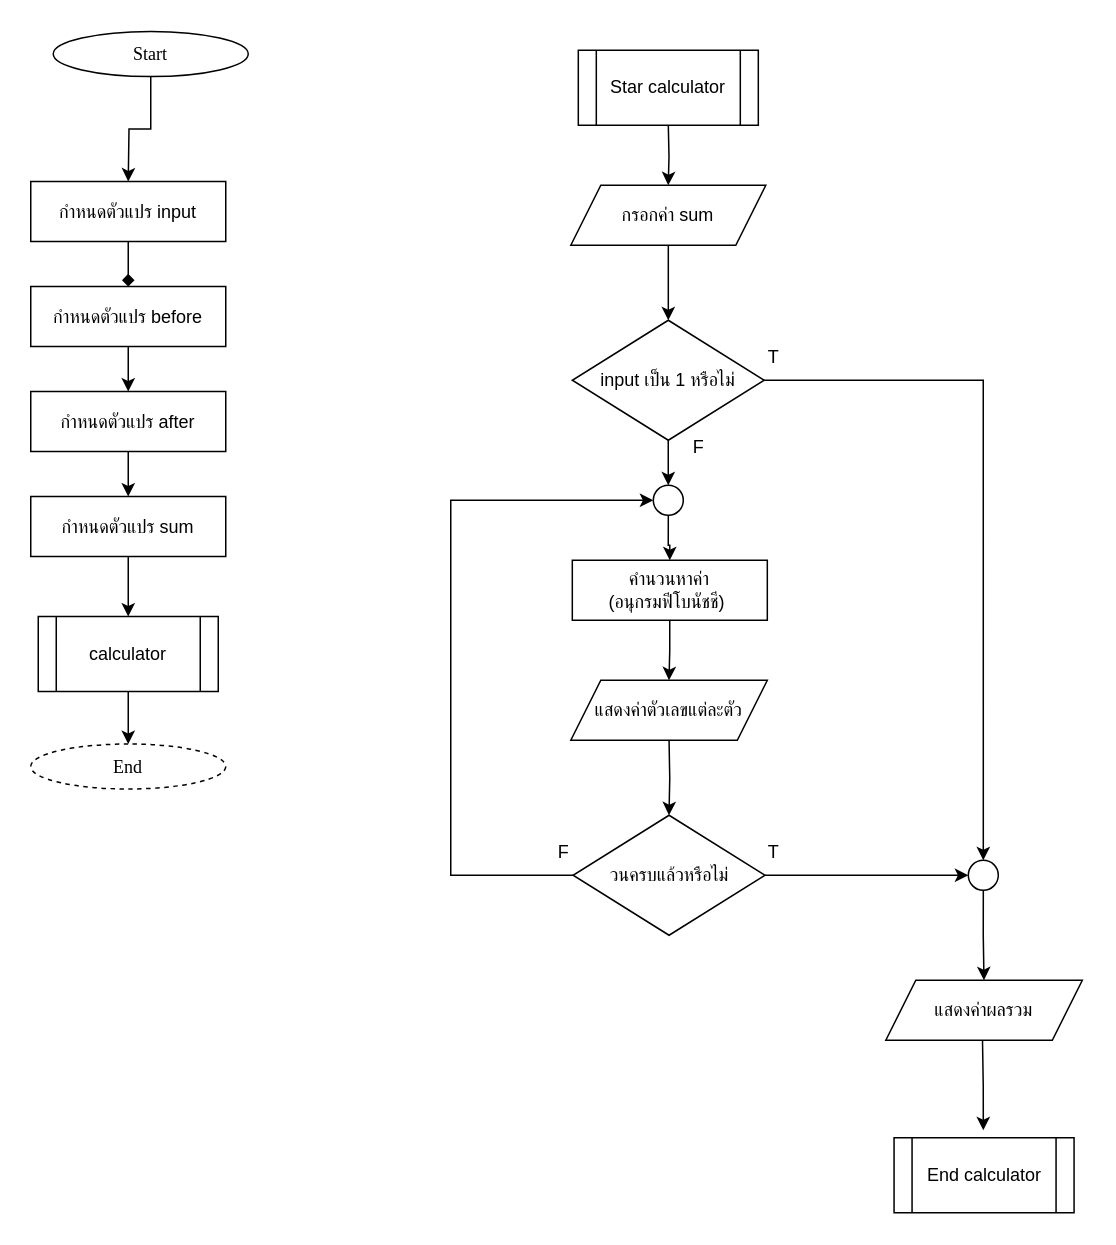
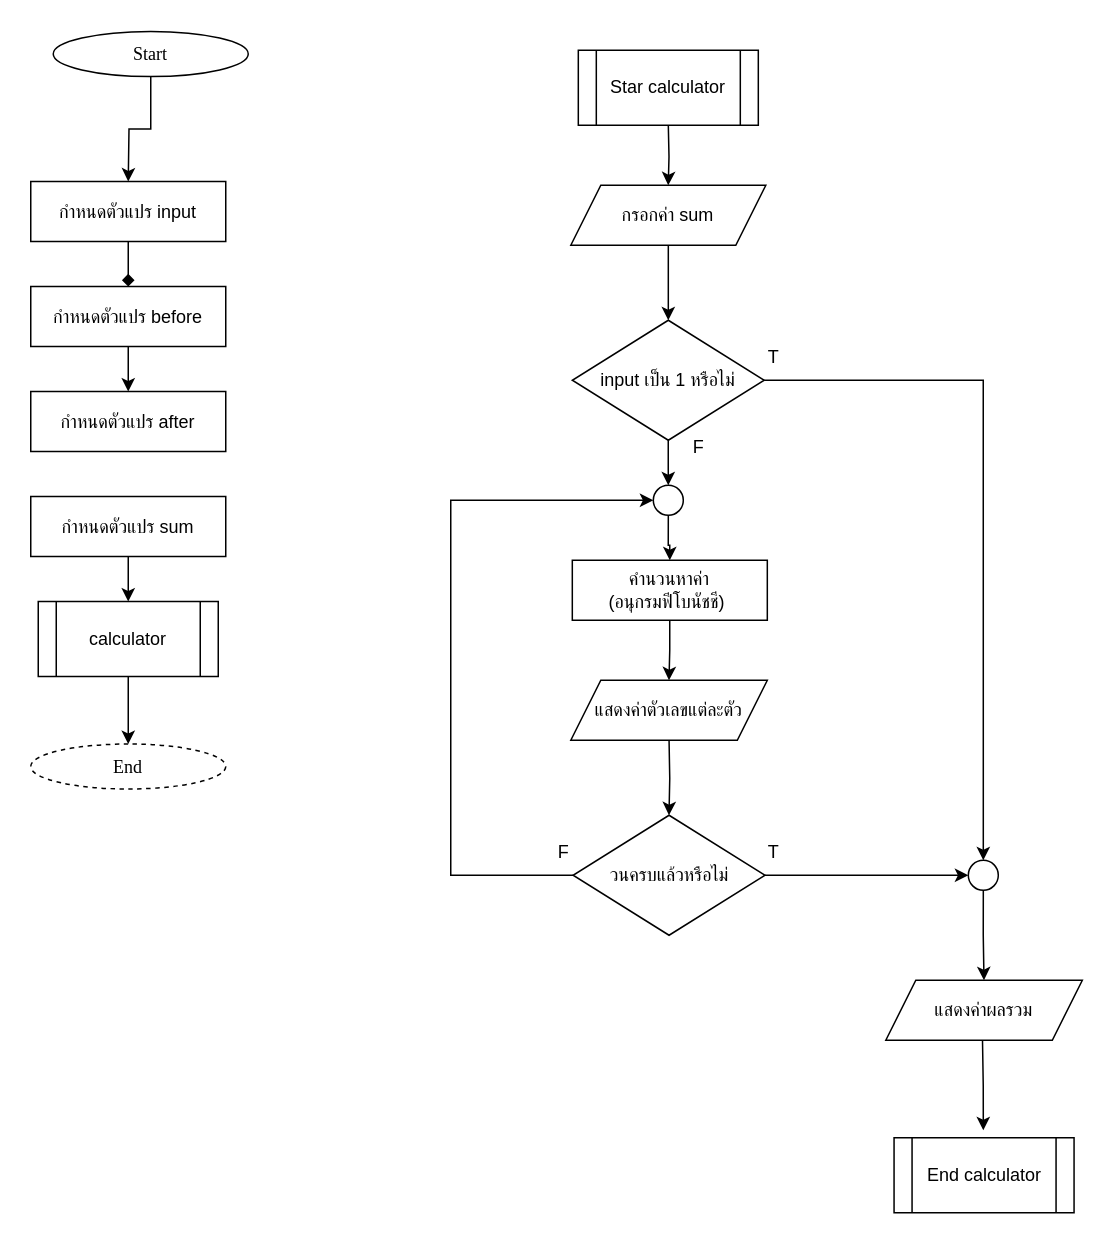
  <mxCell id="0" />
  <mxCell id="1" parent="0" />
  <mxCell id="2" style="edgeStyle=orthogonalEdgeStyle;rounded=0;orthogonalLoop=1;jettySize=auto;html=1;entryX=0.5;entryY=0;entryDx=0;entryDy=0;" edge="1" parent="1" source="3"><mxGeometry relative="1" as="geometry"><mxPoint x="85" y="120.5" as="targetPoint" /></mxGeometry></mxCell>
  <mxCell id="3" value="&lt;font data-font-src=&quot;https://fonts.googleapis.com/css?family=Sarabun&quot; face=&quot;Sarabun&quot;&gt;Start&lt;/font&gt;" style="ellipse;whiteSpace=wrap;html=1;" vertex="1" parent="1"><mxGeometry x="35" y="20.5" width="130" height="30" as="geometry" /></mxCell>
  <mxCell id="4" value="&lt;font data-font-src=&quot;https://fonts.googleapis.com/css?family=Sarabun&quot; face=&quot;Sarabun&quot;&gt;End&lt;/font&gt;" style="ellipse;whiteSpace=wrap;html=1;dashed=1;" vertex="1" parent="1"><mxGeometry x="20" y="495.5" width="130" height="30" as="geometry" /></mxCell>
  <mxCell id="5" style="edgeStyle=orthogonalEdgeStyle;rounded=0;orthogonalLoop=1;jettySize=auto;html=1;entryX=0;entryY=0.5;entryDx=0;entryDy=0;" edge="1" parent="1"><mxGeometry relative="1" as="geometry"><Array as="points"><mxPoint x="360" y="633" /><mxPoint x="360" y="283" /></Array><mxPoint x="427.55" y="633.091" as="sourcePoint" /></mxGeometry></mxCell>
  <mxCell id="6" value="" style="edgeStyle=orthogonalEdgeStyle;rounded=0;orthogonalLoop=1;jettySize=auto;html=1;" edge="1" parent="1" source="7" target="17"><mxGeometry relative="1" as="geometry" /></mxCell>
  <mxCell id="7" value="กรอกค่า sum" style="rounded=0;whiteSpace=wrap;html=1;shape=parallelogram;perimeter=parallelogramPerimeter;fixedSize=1;" vertex="1" parent="1"><mxGeometry x="380.04" y="123" width="130" height="40" as="geometry" /></mxCell>
  <mxCell id="8" value="" style="edgeStyle=orthogonalEdgeStyle;rounded=0;orthogonalLoop=1;jettySize=auto;html=1;" edge="1" parent="1" target="7"><mxGeometry relative="1" as="geometry"><mxPoint x="445.04" y="83" as="sourcePoint" /></mxGeometry></mxCell>
  <mxCell id="9" style="edgeStyle=orthogonalEdgeStyle;rounded=0;orthogonalLoop=1;jettySize=auto;html=1;entryX=0;entryY=0.5;entryDx=0;entryDy=0;" edge="1" parent="1" source="11" target="22"><mxGeometry relative="1" as="geometry"><mxPoint x="290.04" y="433" as="targetPoint" /><Array as="points"><mxPoint x="300.04" y="583" /><mxPoint x="300.04" y="333" /></Array></mxGeometry></mxCell>
  <mxCell id="10" style="edgeStyle=orthogonalEdgeStyle;rounded=0;orthogonalLoop=1;jettySize=auto;html=1;entryX=0;entryY=0.5;entryDx=0;entryDy=0;" edge="1" parent="1" source="11" target="24"><mxGeometry relative="1" as="geometry" /></mxCell>
  <mxCell id="11" value="วนครบแล้วหรือไม่" style="rhombus;whiteSpace=wrap;html=1;" vertex="1" parent="1"><mxGeometry x="381.54" y="543" width="128" height="80" as="geometry" /></mxCell>
  <mxCell id="12" value="" style="edgeStyle=orthogonalEdgeStyle;rounded=0;orthogonalLoop=1;jettySize=auto;html=1;" edge="1" parent="1" target="11"><mxGeometry relative="1" as="geometry"><mxPoint x="445.54" y="493" as="sourcePoint" /></mxGeometry></mxCell>
  <mxCell id="13" value="" style="edgeStyle=orthogonalEdgeStyle;rounded=0;orthogonalLoop=1;jettySize=auto;html=1;" edge="1" parent="1" source="14" target="18"><mxGeometry relative="1" as="geometry" /></mxCell>
  <mxCell id="14" value="คำนวนหาค่า&lt;div&gt;(อนุกรมฟีโบนัชชี)&amp;nbsp;&lt;/div&gt;" style="rounded=0;whiteSpace=wrap;html=1;" vertex="1" parent="1"><mxGeometry x="381.04" y="373" width="130" height="40" as="geometry" /></mxCell>
  <mxCell id="15" value="" style="edgeStyle=orthogonalEdgeStyle;rounded=0;orthogonalLoop=1;jettySize=auto;html=1;" edge="1" parent="1" source="17" target="22"><mxGeometry relative="1" as="geometry" /></mxCell>
  <mxCell id="16" style="edgeStyle=orthogonalEdgeStyle;rounded=0;orthogonalLoop=1;jettySize=auto;html=1;entryX=0.5;entryY=0;entryDx=0;entryDy=0;" edge="1" parent="1" source="17" target="24"><mxGeometry relative="1" as="geometry" /></mxCell>
  <mxCell id="17" value="input เป็น 1 หรือไม่" style="rhombus;whiteSpace=wrap;html=1;" vertex="1" parent="1"><mxGeometry x="381.04" y="213" width="128" height="80" as="geometry" /></mxCell>
  <mxCell id="18" value="แสดงค่าตัวเลขแต่ละตัว" style="rounded=0;whiteSpace=wrap;html=1;shape=parallelogram;perimeter=parallelogramPerimeter;fixedSize=1;" vertex="1" parent="1"><mxGeometry x="380.04" y="453" width="131" height="40" as="geometry" /></mxCell>
  <mxCell id="19" value="" style="edgeStyle=orthogonalEdgeStyle;rounded=0;orthogonalLoop=1;jettySize=auto;html=1;" edge="1" parent="1"><mxGeometry relative="1" as="geometry"><mxPoint x="654.505" y="693" as="sourcePoint" /><mxPoint x="655.04" y="753" as="targetPoint" /></mxGeometry></mxCell>
  <mxCell id="20" value="แสดงค่าผลรวม" style="rounded=0;whiteSpace=wrap;html=1;shape=parallelogram;perimeter=parallelogramPerimeter;fixedSize=1;" vertex="1" parent="1"><mxGeometry x="590.04" y="653" width="131" height="40" as="geometry" /></mxCell>
  <mxCell id="21" value="" style="edgeStyle=orthogonalEdgeStyle;rounded=0;orthogonalLoop=1;jettySize=auto;html=1;entryX=0.5;entryY=0;entryDx=0;entryDy=0;" edge="1" parent="1" source="22" target="14"><mxGeometry relative="1" as="geometry" /></mxCell>
  <mxCell id="22" value="" style="ellipse;whiteSpace=wrap;html=1;aspect=fixed;" vertex="1" parent="1"><mxGeometry x="435.04" y="323" width="20" height="20" as="geometry" /></mxCell>
  <mxCell id="23" value="" style="edgeStyle=orthogonalEdgeStyle;rounded=0;orthogonalLoop=1;jettySize=auto;html=1;" edge="1" parent="1" source="24" target="20"><mxGeometry relative="1" as="geometry" /></mxCell>
  <mxCell id="24" value="" style="ellipse;whiteSpace=wrap;html=1;aspect=fixed;" vertex="1" parent="1"><mxGeometry x="645.04" y="573" width="20" height="20" as="geometry" /></mxCell>
  <mxCell id="25" value="T" style="text;html=1;align=center;verticalAlign=middle;resizable=0;points=[];autosize=1;strokeColor=none;fillColor=none;" vertex="1" parent="1"><mxGeometry x="500.04" y="223" width="30" height="30" as="geometry" /></mxCell>
  <mxCell id="26" value="T" style="text;html=1;align=center;verticalAlign=middle;resizable=0;points=[];autosize=1;strokeColor=none;fillColor=none;" vertex="1" parent="1"><mxGeometry x="500.04" y="553" width="30" height="30" as="geometry" /></mxCell>
  <mxCell id="27" value="F" style="text;html=1;align=center;verticalAlign=middle;resizable=0;points=[];autosize=1;strokeColor=none;fillColor=none;" vertex="1" parent="1"><mxGeometry x="360.04" y="553" width="30" height="30" as="geometry" /></mxCell>
  <mxCell id="28" value="F" style="text;html=1;align=center;verticalAlign=middle;resizable=0;points=[];autosize=1;strokeColor=none;fillColor=none;" vertex="1" parent="1"><mxGeometry x="450.04" y="283" width="30" height="30" as="geometry" /></mxCell>
  <mxCell id="29" value="Star&amp;nbsp;calculator" style="shape=process;whiteSpace=wrap;html=1;backgroundOutline=1;" vertex="1" parent="1"><mxGeometry x="385.04" y="33" width="120" height="50" as="geometry" /></mxCell>
  <mxCell id="30" value="End calculator" style="shape=process;whiteSpace=wrap;html=1;backgroundOutline=1;" vertex="1" parent="1"><mxGeometry x="595.54" y="758" width="120" height="50" as="geometry" /></mxCell>
  <mxCell id="31" value="" style="edgeStyle=orthogonalEdgeStyle;rounded=0;orthogonalLoop=1;jettySize=auto;html=1;endArrow=diamond;" edge="1" parent="1" source="32" target="34"><mxGeometry relative="1" as="geometry" /></mxCell>
  <mxCell id="32" value="กำหนดตัวแปร input" style="rounded=0;whiteSpace=wrap;html=1;" vertex="1" parent="1"><mxGeometry x="20" y="120.5" width="130" height="40" as="geometry" /></mxCell>
  <mxCell id="33" value="" style="edgeStyle=orthogonalEdgeStyle;rounded=0;orthogonalLoop=1;jettySize=auto;html=1;" edge="1" parent="1" source="34" target="36"><mxGeometry relative="1" as="geometry" /></mxCell>
  <mxCell id="34" value="กำหนดตัวแปร before" style="rounded=0;whiteSpace=wrap;html=1;" vertex="1" parent="1"><mxGeometry x="20" y="190.5" width="130" height="40" as="geometry" /></mxCell>
- <mxCell id="35" value="" style="edgeStyle=orthogonalEdgeStyle;rounded=0;orthogonalLoop=1;jettySize=auto;html=1;" edge="1" parent="1" source="36" target="38"><mxGeometry relative="1" as="geometry" /></mxCell>
  <mxCell id="36" value="กำหนดตัวแปร after" style="rounded=0;whiteSpace=wrap;html=1;" vertex="1" parent="1"><mxGeometry x="20" y="260.5" width="130" height="40" as="geometry" /></mxCell>
  <mxCell id="37" value="" style="edgeStyle=orthogonalEdgeStyle;rounded=0;orthogonalLoop=1;jettySize=auto;html=1;" edge="1" parent="1" source="38" target="40"><mxGeometry relative="1" as="geometry" /></mxCell>
  <mxCell id="38" value="กำหนดตัวแปร sum" style="rounded=0;whiteSpace=wrap;html=1;" vertex="1" parent="1"><mxGeometry x="20" y="330.5" width="130" height="40" as="geometry" /></mxCell>
  <mxCell id="39" value="" style="edgeStyle=orthogonalEdgeStyle;rounded=0;orthogonalLoop=1;jettySize=auto;html=1;" edge="1" parent="1" source="40" target="4"><mxGeometry relative="1" as="geometry" /></mxCell>
- <mxCell id="40" value="calculator" style="shape=process;whiteSpace=wrap;html=1;backgroundOutline=1;" vertex="1" parent="1"><mxGeometry x="25" y="410.5" width="120" height="50" as="geometry" /></mxCell>
+ <mxCell id="40" value="calculator" style="shape=process;whiteSpace=wrap;html=1;backgroundOutline=1;" vertex="1" parent="1"><mxGeometry x="25" y="400.5" width="120" height="50" as="geometry" /></mxCell>
